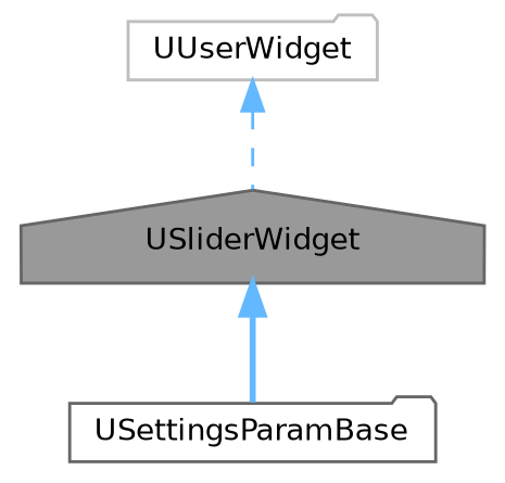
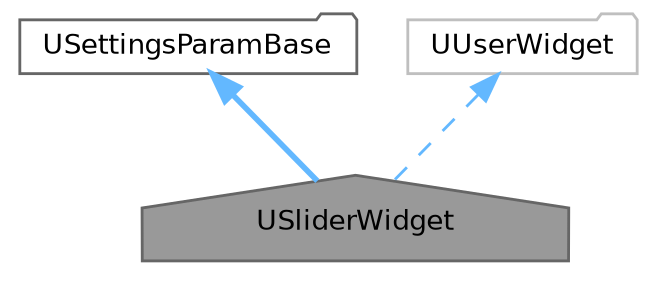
  digraph {
    node [color=gray40 fillcolor=white fontname=Helvetica fontsize=10 shape=folder style=filled]
    edge [color=steelblue1 dir=back fontname=Helvetica fontsize=10 labelfontname=Helvetica labelfontsize=10]
    n1 [fillcolor=grey60 fontcolor=black height=0.2 label=USliderWidget shape=house width=0.4]
    n2 [height=0.2 label=USettingsParamBase width=0.4]
    n3 [color=grey75 height=0.2 label=UUserWidget width=0.4]
-   n1 -> n2 [style=bold]
+   n2 -> n1 [style=bold]
    n3 -> n1 [style=dashed]
  }
